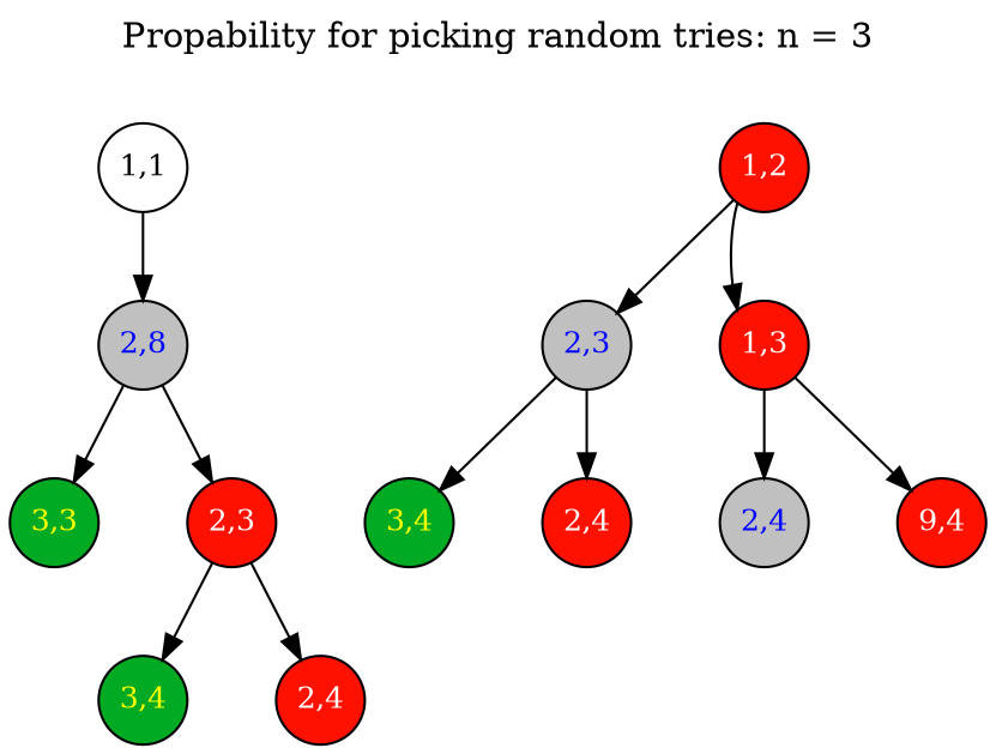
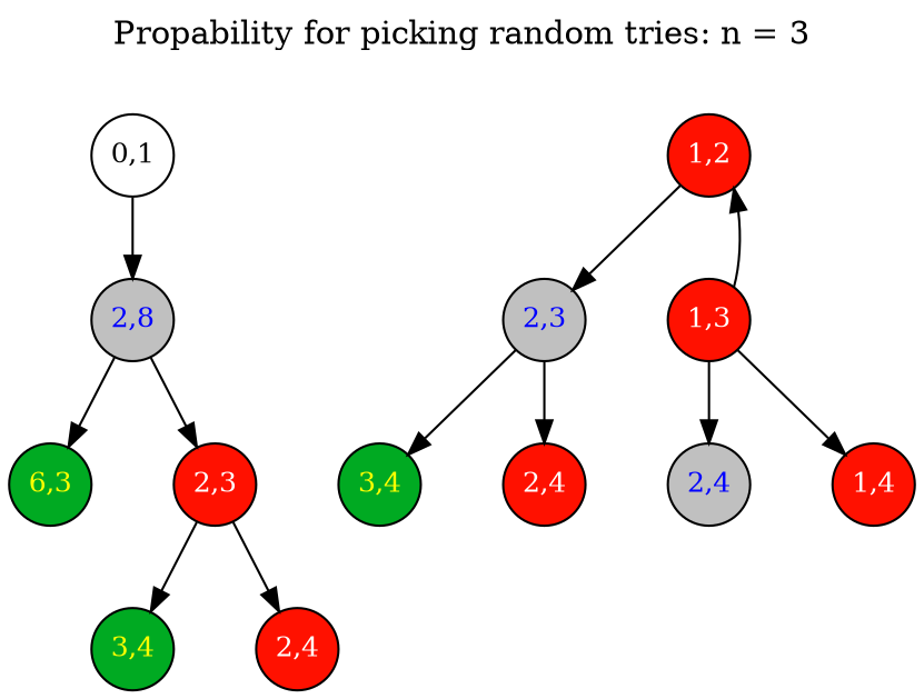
  digraph {
    label="Propability for picking random tries: n = 3"
    labelloc=t
    nodesep=0.5
    ordering=out
    ranksep=0.5
    node [fillcolor="#FF1100" fixedsize=true fontcolor=white fontsize=12 margin=0 shape=circle style=filled]
-   n1 [fillcolor=white fontcolor=black label="1,1" width=0.5]
+   n1 [fillcolor=white fontcolor=black label="0,1" width=0.5]
    n2 [fillcolor=gray fontcolor=blue label="2,8" width=0.5]
    n3 [fillcolor=gray fontcolor=blue label="2,3" width=0.5]
    n4 [fillcolor=gray fontcolor=blue label="2,4" width=0.5]
-   n5 [fillcolor="#00AA22" fontcolor=yellow label="3,3" width=0.5]
+   n5 [fillcolor="#00AA22" fontcolor=yellow label="6,3" width=0.5]
    n6 [fillcolor="#00AA22" fontcolor=yellow label="3,4" width=0.5]
    n7 [fillcolor="#00AA22" fontcolor=yellow label="3,4" width=0.5]
    n8 [label="1,2" width=0.5]
    n9 [label="1,3" width=0.5]
    n10 [label="2,3" width=0.5]
    n11 [label="2,4" width=0.5]
    n12 [label="2,4" width=0.5]
-   n13 [label="9,4" width=0.5]
+   n13 [label="1,4" width=0.5]
    subgraph sub_1 {
      n1
    }
    subgraph sub_2 {
      n2
      n3
      n4
    }
    subgraph sub_3 {
      n5
      n6
      n7
    }
    subgraph sub_4 {
      n8
      n9
      n10
      n11
      n12
      n13
    }
    n1 -> n2
    n2 -> n5
    n2 -> n10
    n3 -> n7
    n3 -> n12
    n8 -> n3
-   n8 -> n9
+   n9 -> n8
    n9 -> n4
    n9 -> n13
    n10 -> n6
    n10 -> n11
  }
